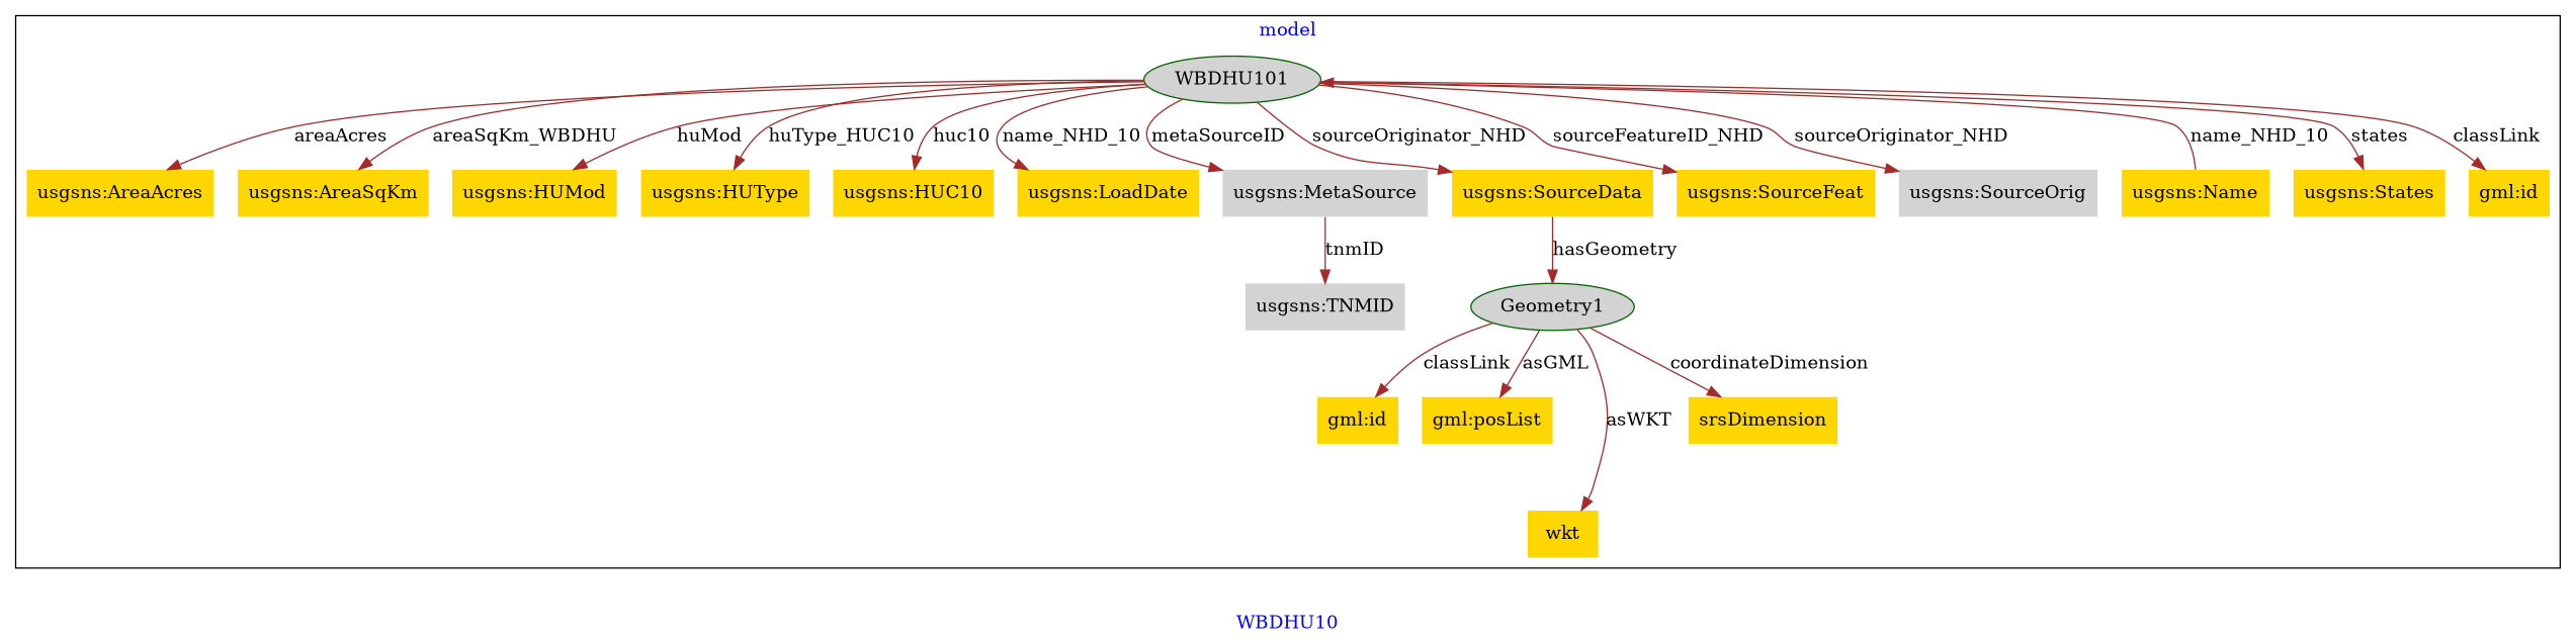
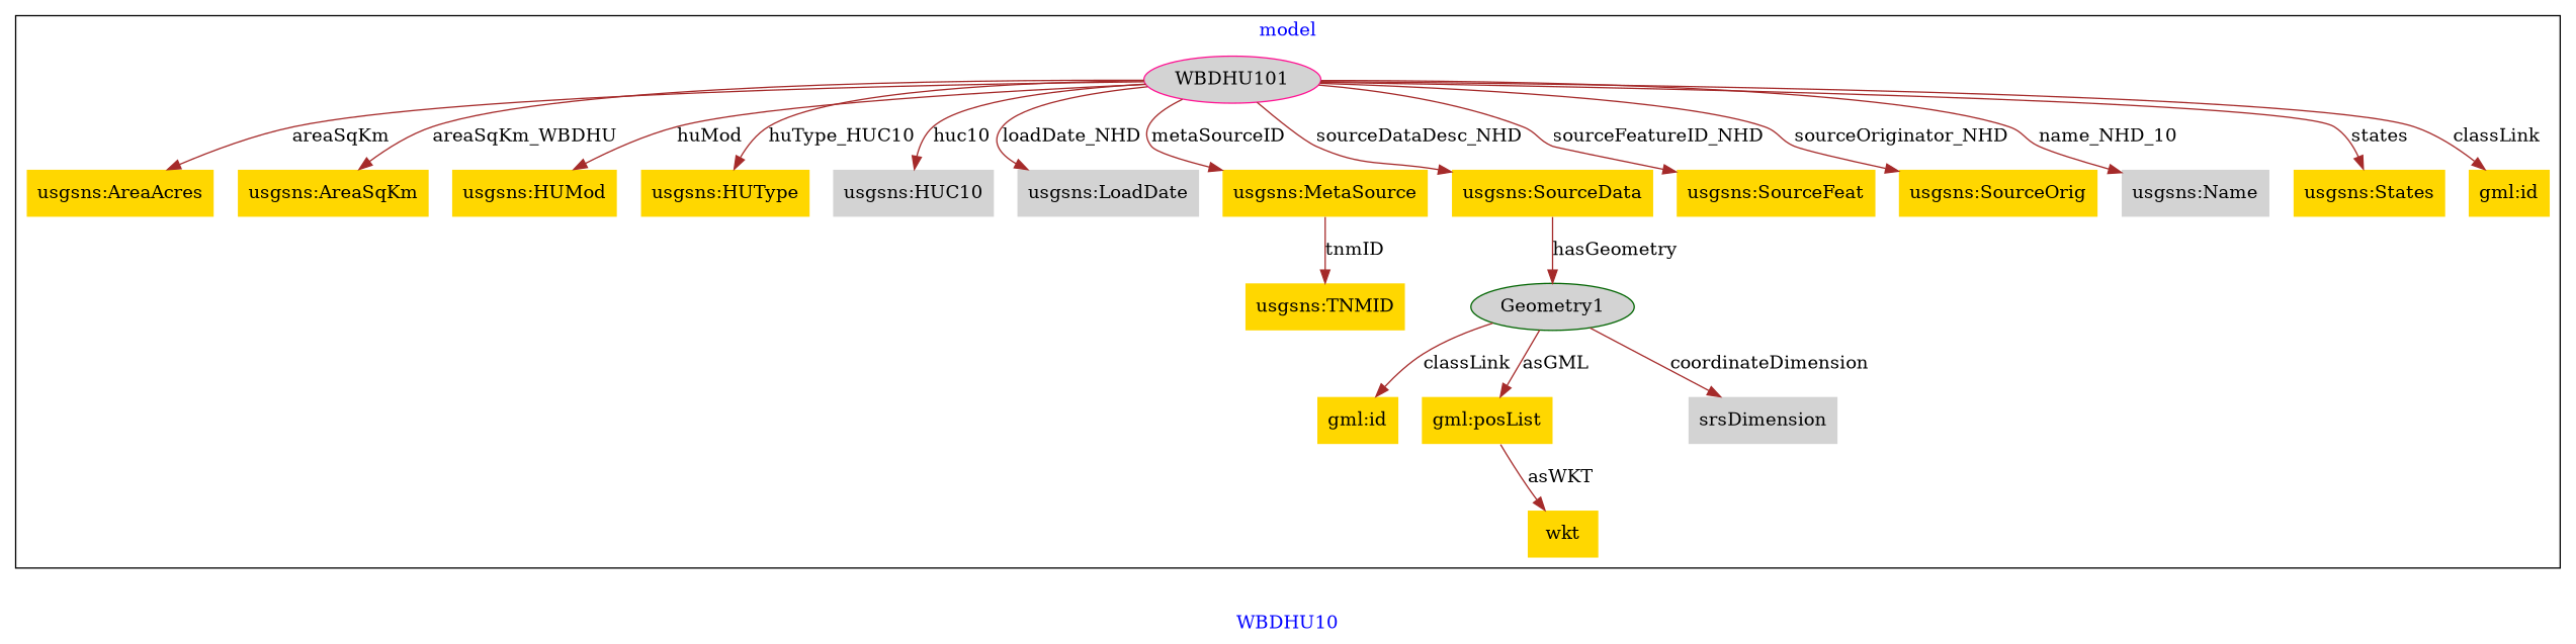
  digraph {
    fontcolor=blue
    label=WBDHU10
    remincross=true
    node [color=deeppink fillcolor=gold style=filled shape=plaintext]
    edge [color=brown fontcolor=black]
-   n1 [color=darkgreen fillcolor=lightgray label=WBDHU101 shape=""]
+   n1 [fillcolor=lightgray label=WBDHU101 shape=""]
    n2 [label="usgsns:AreaAcres"]
    n3 [label="usgsns:AreaSqKm"]
    n4 [label="usgsns:HUMod"]
    n5 [label="usgsns:HUType"]
-   n6 [label="usgsns:HUC10"]
-   n7 [color=darkgreen label="usgsns:LoadDate"]
-   n8 [fillcolor=lightgray label="usgsns:MetaSource"]
-   n9 [color=darkgreen label="usgsns:Name"]
+   n6 [fillcolor=lightgray label="usgsns:HUC10"]
+   n7 [color=darkgreen fillcolor=lightgray label="usgsns:LoadDate"]
+   n8 [label="usgsns:MetaSource"]
+   n9 [color=darkgreen fillcolor=lightgray label="usgsns:Name"]
    n10 [label="usgsns:SourceData"]
    n11 [color=darkgreen label="usgsns:SourceFeat"]
-   n12 [fillcolor=lightgray label="usgsns:SourceOrig"]
+   n12 [label="usgsns:SourceOrig"]
    n13 [label="usgsns:States"]
-   n14 [fillcolor=lightgray label="usgsns:TNMID"]
+   n14 [label="usgsns:TNMID"]
    n15 [color=darkgreen label="gml:id"]
    n16 [color=darkgreen fillcolor=lightgray label=Geometry1 shape=""]
    n17 [label="gml:id"]
    n18 [label="gml:posList"]
    n19 [color=darkgreen label=wkt]
-   n20 [color=darkgreen label=srsDimension]
+   n20 [color=darkgreen fillcolor=lightgray label=srsDimension]
    subgraph cluster_1 {
      label=model
      n1
      n2
      n3
      n4
      n5
      n6
      n7
      n8
      n9
      n10
      n11
      n12
      n13
      n14
      n15
      n16
      n17
      n18
      n19
      n20
    }
-   n1 -> n2 [label=areaAcres]
+   n1 -> n2 [label=areaSqKm]
    n1 -> n3 [label=areaSqKm_WBDHU]
    n1 -> n4 [label=huMod]
    n1 -> n5 [label=huType_HUC10]
    n1 -> n6 [label=huc10]
-   n1 -> n7 [label=name_NHD_10]
+   n1 -> n7 [label=loadDate_NHD]
    n1 -> n8 [label=metaSourceID]
-   n9 -> n1 [label=name_NHD_10]
-   n1 -> n10 [label=sourceOriginator_NHD]
+   n1 -> n9 [label=name_NHD_10]
+   n1 -> n10 [label=sourceDataDesc_NHD]
    n1 -> n11 [label=sourceFeatureID_NHD]
    n1 -> n12 [label=sourceOriginator_NHD]
    n1 -> n13 [label=states]
    n1 -> n15 [label=classLink]
    n8 -> n14 [label=tnmID]
    n10 -> n16 [label=hasGeometry]
    n16 -> n17 [label=classLink]
    n16 -> n18 [label=asGML]
-   n16 -> n19 [label=asWKT]
+   n18 -> n19 [label=asWKT]
    n16 -> n20 [label=coordinateDimension]
  }
